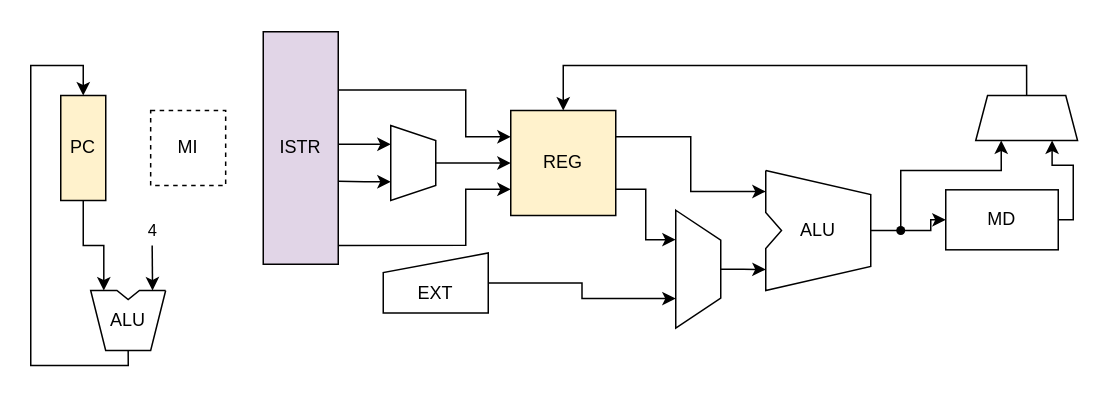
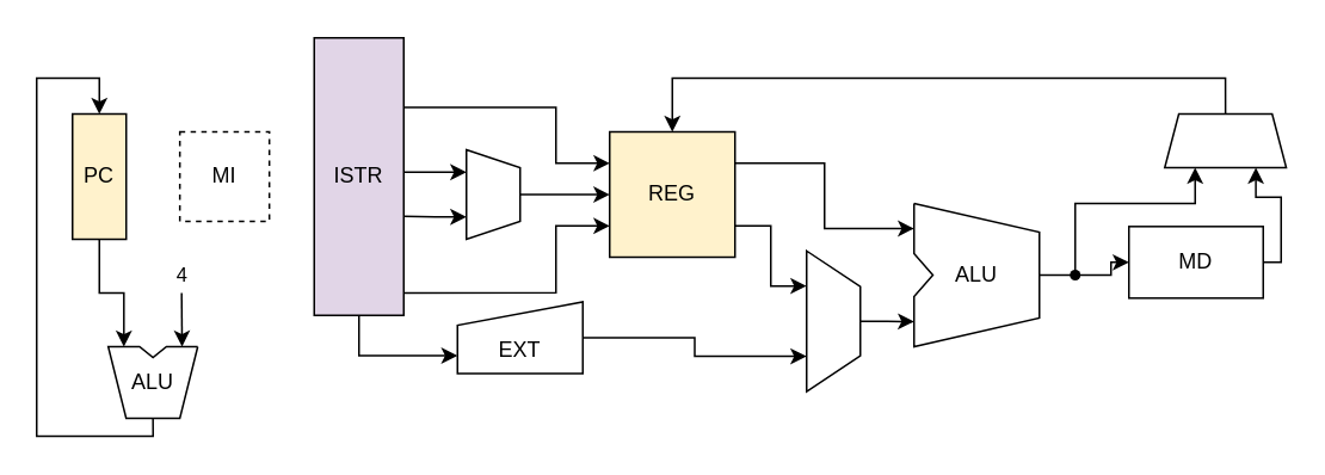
  <mxCell id="0" />
  <mxCell id="1" parent="0" />
  <mxCell id="2" style="edgeStyle=orthogonalEdgeStyle;rounded=0;html=1;exitX=1;exitY=0.5;exitDx=0;exitDy=0;entryX=0;entryY=0.825;entryDx=0;entryDy=0;entryPerimeter=0;" parent="1" source="3" target="22" edge="1"><mxGeometry relative="1" as="geometry" /></mxCell>
  <mxCell id="3" value="PC" style="rounded=0;whiteSpace=wrap;html=1;direction=south;fontSize=12;fillColor=#fff2cc;" parent="1" vertex="1"><mxGeometry x="40" y="63" width="30" height="70" as="geometry" /></mxCell>
  <mxCell id="4" value="MI" style="whiteSpace=wrap;html=1;aspect=fixed;fontSize=12;rounded=0;dashed=1;" parent="1" vertex="1"><mxGeometry x="99.95" y="73" width="50" height="50" as="geometry" /></mxCell>
  <mxCell id="5" style="edgeStyle=orthogonalEdgeStyle;html=1;exitX=1;exitY=0.25;exitDx=0;exitDy=0;entryX=0;entryY=0.175;entryDx=0;entryDy=0;entryPerimeter=0;rounded=0;fontSize=12;" parent="1" source="9" target="15" edge="1"><mxGeometry relative="1" as="geometry"><mxPoint x="400" y="108" as="targetPoint" /></mxGeometry></mxCell>
  <mxCell id="6" style="edgeStyle=orthogonalEdgeStyle;html=1;exitX=1;exitY=0.75;exitDx=0;exitDy=0;entryX=0.25;entryY=1;entryDx=0;entryDy=0;rounded=0;" parent="1" source="9" target="20" edge="1"><mxGeometry relative="1" as="geometry"><mxPoint x="400" y="173.25" as="targetPoint" /></mxGeometry></mxCell>
  <mxCell id="7" style="edgeStyle=orthogonalEdgeStyle;rounded=0;html=1;exitX=0;exitY=0.25;exitDx=0;exitDy=0;entryX=0.25;entryY=0;entryDx=0;entryDy=0;startArrow=classic;startFill=1;endArrow=none;endFill=0;" parent="1" source="9" target="13" edge="1"><mxGeometry relative="1" as="geometry"><Array as="points"><mxPoint x="310" y="90" /><mxPoint x="310" y="59" /><mxPoint x="225" y="59" /></Array></mxGeometry></mxCell>
  <mxCell id="8" style="edgeStyle=orthogonalEdgeStyle;rounded=0;html=1;exitX=0;exitY=0.75;exitDx=0;exitDy=0;entryX=0.919;entryY=0.004;entryDx=0;entryDy=0;entryPerimeter=0;startArrow=classic;startFill=1;endArrow=none;endFill=0;" parent="1" source="9" target="13" edge="1"><mxGeometry relative="1" as="geometry"><Array as="points"><mxPoint x="310" y="125" /><mxPoint x="310" y="163" /><mxPoint x="225" y="163" /></Array></mxGeometry></mxCell>
  <mxCell id="9" value="REG" style="whiteSpace=wrap;html=1;aspect=fixed;fontSize=12;rounded=0;fillColor=#fff2cc;" parent="1" vertex="1"><mxGeometry x="340" y="73" width="70" height="70" as="geometry" /></mxCell>
  <mxCell id="10" style="edgeStyle=orthogonalEdgeStyle;html=1;exitX=1;exitY=0.5;exitDx=0;exitDy=0;entryX=0.75;entryY=1;entryDx=0;entryDy=0;rounded=0;fontSize=12;" parent="1" source="11" target="20" edge="1"><mxGeometry relative="1" as="geometry"><mxPoint x="400" y="207.75" as="targetPoint" /></mxGeometry></mxCell>
  <mxCell id="11" value="EXT" style="shape=manualInput;whiteSpace=wrap;html=1;size=13;verticalAlign=middle;labelPosition=center;verticalLabelPosition=middle;align=center;spacingBottom=-5;spacingTop=9;fontSize=12;rounded=0;" parent="1" vertex="1"><mxGeometry x="255" y="168" width="70" height="40" as="geometry" /></mxCell>
+ <mxCell id="12" style="edgeStyle=orthogonalEdgeStyle;rounded=0;html=1;exitX=1;exitY=0.5;exitDx=0;exitDy=0;entryX=0;entryY=0.75;entryDx=0;entryDy=0;startArrow=none;startFill=0;endArrow=classic;endFill=1;" parent="1" source="13" target="11" edge="1"><mxGeometry relative="1" as="geometry" /></mxCell>
  <mxCell id="13" value="ISTR" style="rounded=0;whiteSpace=wrap;html=1;direction=south;fontSize=12;fillColor=#e1d5e7;" parent="1" vertex="1"><mxGeometry x="175" y="20.5" width="50" height="155" as="geometry" /></mxCell>
  <mxCell id="14" style="edgeStyle=none;html=1;exitX=1;exitY=0.5;exitDx=0;exitDy=0;exitPerimeter=0;entryX=0.048;entryY=0.436;entryDx=0;entryDy=0;entryPerimeter=0;endArrow=none;endFill=0;" edge="1" parent="1" source="15" target="31"><mxGeometry relative="1" as="geometry" /></mxCell>
  <mxCell id="15" value="ALU" style="shape=stencil(rZTdDoIgGIavhtOmMKvTRnXUaRdAislUcEh/dx+CtvzBFbU5t+995eEFPgEI1xmpKIABJyUFaAsg3ByO+q2lm63DILB1NqhJXdFYWfFKJCOnglqnVlLk9MYS1Y5hPKOSqcZFOxBs9DfNg/CJxPlZigtPekZnV6QhjIzOLsW1yX63k7SxHr0KwP0MoGD8DfBaWYv4B2PtwegTXkR/xDLyWEjUQ0Q/h0AeIb44UoS1PuoXozqaDOFUSDrTfSkrCtvKM7M6WnQ6Tuc5qWaYIxbCseBc/3JM8HoSq31NJowr5xYuwtXsOXwGWUMPSDiAOBBmC8YrNbK9rYzwBA==);whiteSpace=wrap;html=1;fontSize=12;rounded=0;" parent="1" vertex="1"><mxGeometry x="510" y="113" width="70" height="80" as="geometry" /></mxCell>
  <mxCell id="16" style="edgeStyle=orthogonalEdgeStyle;rounded=0;html=1;entryX=0.5;entryY=0;entryDx=0;entryDy=0;fontSize=12;exitX=0.5;exitY=0;exitDx=0;exitDy=0;" parent="1" source="28" target="9" edge="1"><mxGeometry relative="1" as="geometry"><Array as="points"><mxPoint x="684" y="43" /><mxPoint x="375" y="43" /></Array><mxPoint x="710" y="73" as="sourcePoint" /></mxGeometry></mxCell>
  <mxCell id="17" style="edgeStyle=orthogonalEdgeStyle;html=1;exitX=1;exitY=0.5;exitDx=0;exitDy=0;entryX=0.75;entryY=1;entryDx=0;entryDy=0;rounded=0;" parent="1" source="18" target="28" edge="1"><mxGeometry relative="1" as="geometry" /></mxCell>
  <mxCell id="18" value="MD" style="whiteSpace=wrap;html=1;aspect=fixed;fontSize=12;rounded=0;" parent="1" vertex="1"><mxGeometry x="630" y="125.88" width="75" height="40" as="geometry" /></mxCell>
  <mxCell id="19" style="edgeStyle=orthogonalEdgeStyle;rounded=0;html=1;exitX=0.5;exitY=0;exitDx=0;exitDy=0;entryX=0;entryY=0.825;entryDx=0;entryDy=0;entryPerimeter=0;" parent="1" source="20" target="15" edge="1"><mxGeometry relative="1" as="geometry" /></mxCell>
  <mxCell id="20" value="" style="shape=trapezoid;perimeter=trapezoidPerimeter;whiteSpace=wrap;html=1;fixedSize=1;direction=south;rounded=0;" parent="1" vertex="1"><mxGeometry x="450" y="139.5" width="30" height="78.5" as="geometry" /></mxCell>
  <mxCell id="21" style="edgeStyle=orthogonalEdgeStyle;rounded=0;html=1;exitX=1;exitY=0.5;exitDx=0;exitDy=0;exitPerimeter=0;entryX=0;entryY=0.5;entryDx=0;entryDy=0;" parent="1" source="22" target="3" edge="1"><mxGeometry relative="1" as="geometry"><Array as="points"><mxPoint x="85" y="243" /><mxPoint x="20" y="243" /><mxPoint x="20" y="43" /><mxPoint x="55" y="43" /></Array></mxGeometry></mxCell>
  <mxCell id="22" value="ALU" style="shape=stencil(rZTdDoIgGIavhtOmMKvTRnXUaRdAislUcEh/dx+CtvzBFbU5t+995eEFPgEI1xmpKIABJyUFaAsg3ByO+q2lm63DILB1NqhJXdFYWfFKJCOnglqnVlLk9MYS1Y5hPKOSqcZFOxBs9DfNg/CJxPlZigtPekZnV6QhjIzOLsW1yX63k7SxHr0KwP0MoGD8DfBaWYv4B2PtwegTXkR/xDLyWEjUQ0Q/h0AeIb44UoS1PuoXozqaDOFUSDrTfSkrCtvKM7M6WnQ6Tuc5qWaYIxbCseBc/3JM8HoSq31NJowr5xYuwtXsOXwGWUMPSDiAOBBmC8YrNbK9rYzwBA==);whiteSpace=wrap;html=1;direction=south;rounded=0;" parent="1" vertex="1"><mxGeometry x="59.95" y="193" width="50" height="40" as="geometry" /></mxCell>
  <mxCell id="23" value="4" style="edgeStyle=none;orthogonalLoop=1;jettySize=auto;html=1;rounded=0;entryX=0;entryY=0.175;entryDx=0;entryDy=0;entryPerimeter=0;" parent="1" target="22" edge="1"><mxGeometry x="-1" y="10" width="80" relative="1" as="geometry"><mxPoint x="100.95" y="163" as="sourcePoint" /><mxPoint x="199.95" y="163" as="targetPoint" /><Array as="points" /><mxPoint x="-10" y="-10" as="offset" /></mxGeometry></mxCell>
  <mxCell id="24" style="edgeStyle=none;html=1;exitX=0.5;exitY=0;exitDx=0;exitDy=0;entryX=0;entryY=0.5;entryDx=0;entryDy=0;rounded=0;" parent="1" source="27" target="9" edge="1"><mxGeometry relative="1" as="geometry" /></mxCell>
  <mxCell id="25" style="edgeStyle=orthogonalEdgeStyle;rounded=0;html=1;exitX=0.25;exitY=1;exitDx=0;exitDy=0;entryX=0.484;entryY=0;entryDx=0;entryDy=0;entryPerimeter=0;startArrow=classic;startFill=1;endArrow=none;endFill=0;" parent="1" source="27" target="13" edge="1"><mxGeometry relative="1" as="geometry"><Array as="points" /></mxGeometry></mxCell>
  <mxCell id="26" style="edgeStyle=orthogonalEdgeStyle;rounded=0;html=1;exitX=0.75;exitY=1;exitDx=0;exitDy=0;entryX=0.643;entryY=0;entryDx=0;entryDy=0;entryPerimeter=0;startArrow=classic;startFill=1;endArrow=none;endFill=0;" parent="1" source="27" target="13" edge="1"><mxGeometry relative="1" as="geometry" /></mxCell>
  <mxCell id="27" value="" style="shape=trapezoid;perimeter=trapezoidPerimeter;whiteSpace=wrap;html=1;fixedSize=1;direction=south;size=10;rounded=0;" parent="1" vertex="1"><mxGeometry x="260" y="83" width="30" height="50" as="geometry" /></mxCell>
  <mxCell id="28" value="" style="shape=trapezoid;perimeter=trapezoidPerimeter;whiteSpace=wrap;html=1;fixedSize=1;size=7.87;" parent="1" vertex="1"><mxGeometry x="650" y="63" width="67.87" height="30" as="geometry" /></mxCell>
  <mxCell id="29" style="edgeStyle=orthogonalEdgeStyle;rounded=0;html=1;entryX=0;entryY=0.5;entryDx=0;entryDy=0;" parent="1" source="31" target="18" edge="1"><mxGeometry relative="1" as="geometry" /></mxCell>
  <mxCell id="30" style="edgeStyle=orthogonalEdgeStyle;rounded=0;html=1;entryX=0.25;entryY=1;entryDx=0;entryDy=0;endArrow=classic;endFill=1;" parent="1" source="31" target="28" edge="1"><mxGeometry relative="1" as="geometry"><Array as="points"><mxPoint x="600" y="113" /><mxPoint x="667" y="113" /></Array></mxGeometry></mxCell>
  <mxCell id="31" value="" style="shape=waypoint;sketch=0;fillStyle=solid;size=6;pointerEvents=1;points=[];fillColor=none;resizable=0;rotatable=0;perimeter=centerPerimeter;snapToPoint=1;" parent="1" vertex="1"><mxGeometry x="590" y="143" width="20" height="20" as="geometry" /></mxCell>
